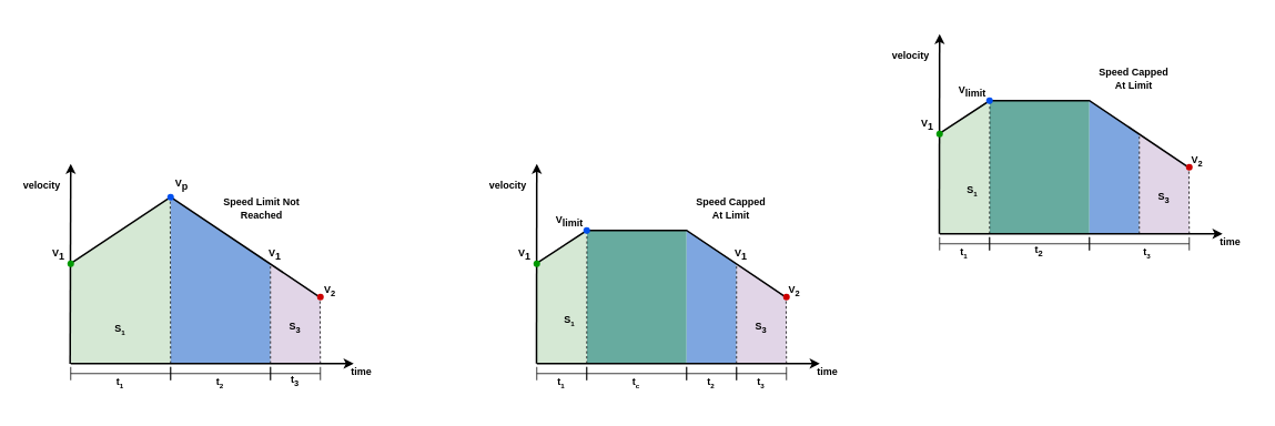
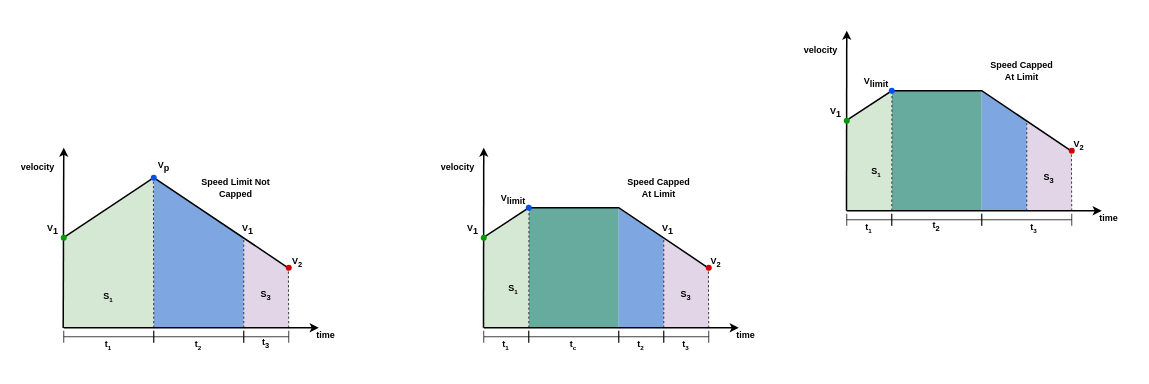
  <mxCell id="0" />
  <mxCell id="1" parent="0" />
  <mxCell id="2" value="" style="verticalLabelPosition=bottom;verticalAlign=top;html=1;shape=mxgraph.basic.polygon;polyCoords=[[1,0],[1,0.2],[1,0.25],[1,1],[0.75,1],[0.25,1],[0,1],[0,0]];polyline=0;strokeColor=none;fillColor=#67AB9F;" vertex="1" parent="1"><mxGeometry x="352" y="138" width="60" height="80" as="geometry" /></mxCell>
  <mxCell id="3" value="" style="verticalLabelPosition=bottom;verticalAlign=top;html=1;shape=mxgraph.basic.polygon;polyCoords=[[1,0],[1,0],[1,0.25],[1,1],[0.75,1],[0.25,1],[0,1],[0,0.4]];polyline=0;strokeColor=none;fillColor=#d5e8d4;" vertex="1" parent="1"><mxGeometry x="42" y="118" width="60" height="100" as="geometry" /></mxCell>
  <mxCell id="4" value="" style="verticalLabelPosition=bottom;verticalAlign=top;html=1;shape=mxgraph.basic.polygon;polyCoords=[[1,0],[1,0],[1,0.25],[1,1],[0.75,1],[0.25,1],[0,1],[0,0.4]];polyline=0;flipH=1;strokeColor=none;fillColor=#7EA6E0;" vertex="1" parent="1"><mxGeometry x="102" y="118" width="60" height="100" as="geometry" /></mxCell>
  <mxCell id="5" value="" style="verticalLabelPosition=bottom;verticalAlign=top;html=1;shape=mxgraph.basic.polygon;polyCoords=[[1,0],[1,0.4],[1,0.8],[1,1],[0.75,1],[0.25,1],[0,1],[0,0.33]];polyline=0;flipH=1;strokeColor=none;fillColor=#e1d5e7;" vertex="1" parent="1"><mxGeometry x="162" y="158" width="30" height="60" as="geometry" /></mxCell>
  <mxCell id="6" value="" style="endArrow=classic;html=1;rounded=0;exitX=-0.006;exitY=1.001;exitDx=0;exitDy=0;exitPerimeter=0;endSize=3;" edge="1" parent="1" source="3"><mxGeometry width="50" height="50" relative="1" as="geometry"><mxPoint x="142" y="188" as="sourcePoint" /><mxPoint x="42" y="98" as="targetPoint" /></mxGeometry></mxCell>
  <mxCell id="7" value="" style="endArrow=classic;html=1;rounded=0;endSize=3;" edge="1" parent="1"><mxGeometry width="50" height="50" relative="1" as="geometry"><mxPoint x="42" y="218" as="sourcePoint" /><mxPoint x="212" y="218" as="targetPoint" /></mxGeometry></mxCell>
  <mxCell id="8" value="" style="endArrow=none;html=1;rounded=0;exitX=-0.002;exitY=0.399;exitDx=0;exitDy=0;exitPerimeter=0;entryX=-0.002;entryY=0.339;entryDx=0;entryDy=0;entryPerimeter=0;" edge="1" parent="1" source="3" target="5"><mxGeometry width="50" height="50" relative="1" as="geometry"><mxPoint x="142" y="188" as="sourcePoint" /><mxPoint x="192" y="138" as="targetPoint" /><Array as="points"><mxPoint x="102" y="118" /></Array></mxGeometry></mxCell>
  <mxCell id="9" value="" style="endArrow=none;dashed=1;html=1;rounded=0;entryX=1.004;entryY=0;entryDx=0;entryDy=0;entryPerimeter=0;strokeWidth=0.5;" edge="1" parent="1" target="4"><mxGeometry width="50" height="50" relative="1" as="geometry"><mxPoint x="102" y="218" as="sourcePoint" /><mxPoint x="112" y="138" as="targetPoint" /></mxGeometry></mxCell>
  <mxCell id="10" value="" style="endArrow=none;dashed=1;html=1;rounded=0;strokeWidth=0.5;" edge="1" parent="1"><mxGeometry width="50" height="50" relative="1" as="geometry"><mxPoint x="162" y="218" as="sourcePoint" /><mxPoint x="162" y="158" as="targetPoint" /></mxGeometry></mxCell>
  <mxCell id="11" value="" style="endArrow=none;dashed=1;html=1;rounded=0;strokeWidth=0.5;entryX=0.008;entryY=0.334;entryDx=0;entryDy=0;entryPerimeter=0;" edge="1" parent="1" target="5"><mxGeometry width="50" height="50" relative="1" as="geometry"><mxPoint x="192" y="218" as="sourcePoint" /><mxPoint x="172" y="168" as="targetPoint" /></mxGeometry></mxCell>
  <mxCell id="12" value="V&lt;sub style=&quot;font-size: 6px;&quot;&gt;1&lt;/sub&gt;" style="text;html=1;align=center;verticalAlign=middle;whiteSpace=wrap;rounded=0;fontSize=6;fontStyle=1" vertex="1" parent="1"><mxGeometry x="30" y="148" width="10" height="10" as="geometry" /></mxCell>
  <mxCell id="13" value="" style="ellipse;whiteSpace=wrap;html=1;aspect=fixed;fillColor=#009900;fontColor=#ffffff;strokeColor=none;rotation=0;" vertex="1" parent="1"><mxGeometry x="40" y="156" width="4" height="4" as="geometry" /></mxCell>
  <mxCell id="14" value="" style="ellipse;whiteSpace=wrap;html=1;aspect=fixed;fillColor=#0050ef;fontColor=#ffffff;strokeColor=none;rotation=0;" vertex="1" parent="1"><mxGeometry x="100" y="116" width="4" height="4" as="geometry" /></mxCell>
  <mxCell id="15" value="" style="ellipse;whiteSpace=wrap;html=1;aspect=fixed;fillColor=#CC0000;fontColor=#ffffff;strokeColor=none;rotation=0;" vertex="1" parent="1"><mxGeometry x="190" y="176" width="4" height="4" as="geometry" /></mxCell>
  <mxCell id="16" value="V&lt;sub&gt;2&lt;/sub&gt;" style="text;html=1;align=center;verticalAlign=middle;whiteSpace=wrap;rounded=0;fontSize=6;fontStyle=1" vertex="1" parent="1"><mxGeometry x="193" y="170" width="10" height="10" as="geometry" /></mxCell>
  <mxCell id="17" value="V&lt;sub style=&quot;font-size: 6px;&quot;&gt;p&lt;/sub&gt;" style="text;html=1;align=center;verticalAlign=middle;whiteSpace=wrap;rounded=0;fontSize=6;fontStyle=1" vertex="1" parent="1"><mxGeometry x="104" y="106" width="10" height="10" as="geometry" /></mxCell>
  <mxCell id="18" value="time" style="text;html=1;align=center;verticalAlign=middle;whiteSpace=wrap;rounded=0;fontSize=6;fontStyle=1" vertex="1" parent="1"><mxGeometry x="212" y="218" width="10" height="10" as="geometry" /></mxCell>
  <mxCell id="19" value="velocity" style="text;html=1;align=center;verticalAlign=middle;whiteSpace=wrap;rounded=0;fontSize=6;fontStyle=1" vertex="1" parent="1"><mxGeometry x="20" y="106" width="10" height="10" as="geometry" /></mxCell>
  <mxCell id="20" value="&lt;span style=&quot;font-size: 6px;&quot;&gt;S&lt;sub&gt;3&lt;/sub&gt;&lt;/span&gt;" style="text;html=1;align=center;verticalAlign=middle;whiteSpace=wrap;rounded=0;fontSize=6;fontStyle=1" vertex="1" parent="1"><mxGeometry x="172" y="192" width="10" height="10" as="geometry" /></mxCell>
  <mxCell id="21" value="&lt;span style=&quot;font-size: 6px;&quot;&gt;S&lt;/span&gt;&lt;span style=&quot;font-size: 5px;&quot;&gt;&lt;sub&gt;1&lt;/sub&gt;&lt;/span&gt;" style="text;html=1;align=center;verticalAlign=middle;whiteSpace=wrap;rounded=0;fontSize=6;fontStyle=1" vertex="1" parent="1"><mxGeometry x="67" y="192" width="10" height="10" as="geometry" /></mxCell>
  <mxCell id="22" value="" style="verticalLabelPosition=bottom;verticalAlign=top;html=1;shape=mxgraph.basic.polygon;polyCoords=[[1,0],[1,0],[1,0.25],[1,1],[0.75,1],[0.25,1],[0,1],[0,0.25]];polyline=0;strokeColor=none;fillColor=#d5e8d4;" vertex="1" parent="1"><mxGeometry x="322" y="138" width="30" height="80" as="geometry" /></mxCell>
  <mxCell id="23" value="" style="verticalLabelPosition=bottom;verticalAlign=top;html=1;shape=mxgraph.basic.polygon;polyCoords=[[1,0],[1,0],[1,0.25],[1,1],[0.75,1],[0.25,1],[0,1],[0,0.25]];polyline=0;flipH=1;strokeColor=none;fillColor=#7EA6E0;" vertex="1" parent="1"><mxGeometry x="412" y="138" width="30" height="80" as="geometry" /></mxCell>
  <mxCell id="24" value="" style="verticalLabelPosition=bottom;verticalAlign=top;html=1;shape=mxgraph.basic.polygon;polyCoords=[[1,0],[1,0.4],[1,0.8],[1,1],[0.75,1],[0.25,1],[0,1],[0,0.33]];polyline=0;flipH=1;strokeColor=none;fillColor=#e1d5e7;" vertex="1" parent="1"><mxGeometry x="442" y="158" width="30" height="60" as="geometry" /></mxCell>
  <mxCell id="25" value="" style="endArrow=classic;html=1;rounded=0;exitX=-0.006;exitY=1.001;exitDx=0;exitDy=0;exitPerimeter=0;endSize=3;" edge="1" source="22" parent="1"><mxGeometry width="50" height="50" relative="1" as="geometry"><mxPoint x="422" y="188" as="sourcePoint" /><mxPoint x="322" y="98" as="targetPoint" /></mxGeometry></mxCell>
  <mxCell id="26" value="" style="endArrow=classic;html=1;rounded=0;endSize=3;" edge="1" parent="1"><mxGeometry width="50" height="50" relative="1" as="geometry"><mxPoint x="322" y="218" as="sourcePoint" /><mxPoint x="492" y="218" as="targetPoint" /></mxGeometry></mxCell>
  <mxCell id="27" value="" style="endArrow=none;html=1;rounded=0;exitX=0.476;exitY=0.452;exitDx=0;exitDy=0;entryX=-0.002;entryY=0.339;entryDx=0;entryDy=0;entryPerimeter=0;exitPerimeter=0;" edge="1" source="32" target="24" parent="1"><mxGeometry width="50" height="50" relative="1" as="geometry"><mxPoint x="422" y="188" as="sourcePoint" /><mxPoint x="472" y="138" as="targetPoint" /><Array as="points"><mxPoint x="352" y="138" /><mxPoint x="412" y="138" /></Array></mxGeometry></mxCell>
  <mxCell id="28" value="" style="endArrow=none;dashed=1;html=1;rounded=0;entryX=0.531;entryY=0.521;entryDx=0;entryDy=0;entryPerimeter=0;strokeWidth=0.5;" edge="1" target="33" parent="1"><mxGeometry width="50" height="50" relative="1" as="geometry"><mxPoint x="352" y="218" as="sourcePoint" /><mxPoint x="351.76" y="118" as="targetPoint" /></mxGeometry></mxCell>
  <mxCell id="29" value="" style="endArrow=none;dashed=1;html=1;rounded=0;strokeWidth=0.5;" edge="1" parent="1"><mxGeometry width="50" height="50" relative="1" as="geometry"><mxPoint x="442" y="218" as="sourcePoint" /><mxPoint x="442" y="158" as="targetPoint" /></mxGeometry></mxCell>
  <mxCell id="30" value="" style="endArrow=none;dashed=1;html=1;rounded=0;strokeWidth=0.5;entryX=0.008;entryY=0.334;entryDx=0;entryDy=0;entryPerimeter=0;" edge="1" target="24" parent="1"><mxGeometry width="50" height="50" relative="1" as="geometry"><mxPoint x="472" y="218" as="sourcePoint" /><mxPoint x="452" y="168" as="targetPoint" /></mxGeometry></mxCell>
  <mxCell id="31" value="V&lt;sub style=&quot;font-size: 6px;&quot;&gt;1&lt;/sub&gt;" style="text;html=1;align=center;verticalAlign=middle;whiteSpace=wrap;rounded=0;fontSize=6;fontStyle=1" vertex="1" parent="1"><mxGeometry x="310" y="148" width="10" height="10" as="geometry" /></mxCell>
  <mxCell id="32" value="" style="ellipse;whiteSpace=wrap;html=1;aspect=fixed;fillColor=#009900;fontColor=#ffffff;strokeColor=none;rotation=0;" vertex="1" parent="1"><mxGeometry x="320" y="156" width="4" height="4" as="geometry" /></mxCell>
  <mxCell id="33" value="" style="ellipse;whiteSpace=wrap;html=1;aspect=fixed;fillColor=#0050ef;fontColor=#ffffff;strokeColor=none;rotation=0;" vertex="1" parent="1"><mxGeometry x="350" y="136" width="4" height="4" as="geometry" /></mxCell>
  <mxCell id="34" value="" style="ellipse;whiteSpace=wrap;html=1;aspect=fixed;fillColor=#CC0000;fontColor=#ffffff;strokeColor=none;rotation=0;" vertex="1" parent="1"><mxGeometry x="470" y="176" width="4" height="4" as="geometry" /></mxCell>
  <mxCell id="35" value="V&lt;sub&gt;2&lt;/sub&gt;" style="text;html=1;align=center;verticalAlign=middle;whiteSpace=wrap;rounded=0;fontSize=6;fontStyle=1" vertex="1" parent="1"><mxGeometry x="472" y="170" width="10" height="10" as="geometry" /></mxCell>
  <mxCell id="36" value="V&lt;sub style=&quot;font-size: 6px;&quot;&gt;limit&lt;/sub&gt;" style="text;html=1;align=center;verticalAlign=middle;whiteSpace=wrap;rounded=0;fontSize=6;fontStyle=1" vertex="1" parent="1"><mxGeometry x="337" y="128" width="10" height="10" as="geometry" /></mxCell>
  <mxCell id="37" value="time" style="text;html=1;align=center;verticalAlign=middle;whiteSpace=wrap;rounded=0;fontSize=6;fontStyle=1" vertex="1" parent="1"><mxGeometry x="492" y="218" width="10" height="10" as="geometry" /></mxCell>
  <mxCell id="38" value="t&lt;span style=&quot;font-size: 5px;&quot;&gt;&lt;sub&gt;1&lt;/sub&gt;&lt;/span&gt;" style="text;html=1;align=center;verticalAlign=middle;whiteSpace=wrap;rounded=0;fontSize=6;fontStyle=1" vertex="1" parent="1"><mxGeometry x="332" y="224" width="10" height="10" as="geometry" /></mxCell>
  <mxCell id="39" value="velocity" style="text;html=1;align=center;verticalAlign=middle;whiteSpace=wrap;rounded=0;fontSize=6;fontStyle=1" vertex="1" parent="1"><mxGeometry x="300" y="106" width="10" height="10" as="geometry" /></mxCell>
  <mxCell id="40" value="&lt;span style=&quot;font-size: 6px;&quot;&gt;S&lt;sub&gt;3&lt;/sub&gt;&lt;/span&gt;" style="text;html=1;align=center;verticalAlign=middle;whiteSpace=wrap;rounded=0;fontSize=6;fontStyle=1" vertex="1" parent="1"><mxGeometry x="452" y="192" width="10" height="10" as="geometry" /></mxCell>
  <mxCell id="41" value="&lt;span style=&quot;font-size: 6px;&quot;&gt;S&lt;/span&gt;&lt;span style=&quot;font-size: 5px;&quot;&gt;&lt;sub&gt;1&lt;/sub&gt;&lt;/span&gt;" style="text;html=1;align=center;verticalAlign=middle;whiteSpace=wrap;rounded=0;fontSize=6;fontStyle=1" vertex="1" parent="1"><mxGeometry x="337" y="187" width="10" height="10" as="geometry" /></mxCell>
  <mxCell id="42" value="" style="shape=crossbar;whiteSpace=wrap;html=1;rounded=1;strokeWidth=0.5;" vertex="1" parent="1"><mxGeometry x="322" y="220" width="30" height="8" as="geometry" /></mxCell>
  <mxCell id="43" value="" style="shape=crossbar;whiteSpace=wrap;html=1;rounded=1;strokeWidth=0.5;" vertex="1" parent="1"><mxGeometry x="352" y="220" width="60" height="8" as="geometry" /></mxCell>
  <mxCell id="44" value="" style="shape=crossbar;whiteSpace=wrap;html=1;rounded=1;strokeWidth=0.5;" vertex="1" parent="1"><mxGeometry x="442" y="220" width="30" height="8" as="geometry" /></mxCell>
  <mxCell id="45" value="t&lt;span style=&quot;font-size: 5px;&quot;&gt;&lt;sub&gt;c&lt;/sub&gt;&lt;/span&gt;" style="text;html=1;align=center;verticalAlign=middle;whiteSpace=wrap;rounded=0;fontSize=6;fontStyle=1" vertex="1" parent="1"><mxGeometry x="377" y="224" width="10" height="10" as="geometry" /></mxCell>
  <mxCell id="46" value="t&lt;span style=&quot;font-size: 5px;&quot;&gt;&lt;sub&gt;3&lt;/sub&gt;&lt;/span&gt;" style="text;html=1;align=center;verticalAlign=middle;whiteSpace=wrap;rounded=0;fontSize=6;fontStyle=1" vertex="1" parent="1"><mxGeometry x="452" y="224" width="10" height="10" as="geometry" /></mxCell>
  <mxCell id="47" value="t&lt;span style=&quot;font-size: 5px;&quot;&gt;&lt;sub&gt;1&lt;/sub&gt;&lt;/span&gt;" style="text;html=1;align=center;verticalAlign=middle;whiteSpace=wrap;rounded=0;fontSize=6;fontStyle=1" vertex="1" parent="1"><mxGeometry x="67" y="224" width="10" height="10" as="geometry" /></mxCell>
  <mxCell id="48" value="" style="shape=crossbar;whiteSpace=wrap;html=1;rounded=1;strokeWidth=0.5;" vertex="1" parent="1"><mxGeometry x="42" y="220" width="60" height="8" as="geometry" /></mxCell>
  <mxCell id="49" value="t&lt;sub&gt;3&lt;/sub&gt;" style="text;html=1;align=center;verticalAlign=middle;whiteSpace=wrap;rounded=0;fontSize=6;fontStyle=1" vertex="1" parent="1"><mxGeometry x="172" y="224" width="10" height="10" as="geometry" /></mxCell>
  <mxCell id="50" value="" style="shape=crossbar;whiteSpace=wrap;html=1;rounded=1;strokeWidth=0.5;" vertex="1" parent="1"><mxGeometry x="162" y="220" width="30" height="8" as="geometry" /></mxCell>
- <mxCell id="51" value="Speed Limit Not Reached" style="text;html=1;align=center;verticalAlign=middle;whiteSpace=wrap;rounded=0;fontSize=6;fontStyle=1" vertex="1" parent="1"><mxGeometry x="122" y="120" width="70" height="10" as="geometry" /></mxCell>
+ <mxCell id="51" value="Speed Limit Not Capped" style="text;html=1;align=center;verticalAlign=middle;whiteSpace=wrap;rounded=0;fontSize=6;fontStyle=1" vertex="1" parent="1"><mxGeometry x="122" y="120" width="70" height="10" as="geometry" /></mxCell>
  <mxCell id="52" value="Speed Capped&lt;br&gt;At Limit" style="text;html=1;align=center;verticalAlign=middle;whiteSpace=wrap;rounded=0;fontSize=6;fontStyle=1" vertex="1" parent="1"><mxGeometry x="404" y="120" width="70" height="10" as="geometry" /></mxCell>
  <mxCell id="53" value="" style="verticalLabelPosition=bottom;verticalAlign=top;html=1;shape=mxgraph.basic.polygon;polyCoords=[[1,0],[1,0.2],[1,0.25],[1,1],[0.75,1],[0.25,1],[0,1],[0,0]];polyline=0;strokeColor=none;fillColor=#67AB9F;" vertex="1" parent="1"><mxGeometry x="594" y="60" width="60" height="80" as="geometry" /></mxCell>
  <mxCell id="54" value="" style="verticalLabelPosition=bottom;verticalAlign=top;html=1;shape=mxgraph.basic.polygon;polyCoords=[[1,0],[1,0],[1,0.25],[1,1],[0.75,1],[0.25,1],[0,1],[0,0.25]];polyline=0;strokeColor=none;fillColor=#d5e8d4;" vertex="1" parent="1"><mxGeometry x="564" y="60" width="30" height="80" as="geometry" /></mxCell>
  <mxCell id="55" value="" style="verticalLabelPosition=bottom;verticalAlign=top;html=1;shape=mxgraph.basic.polygon;polyCoords=[[1,0],[1,0],[1,0.25],[1,1],[0.75,1],[0.25,1],[0,1],[0,0.25]];polyline=0;flipH=1;strokeColor=none;fillColor=#7EA6E0;" vertex="1" parent="1"><mxGeometry x="654" y="60" width="30" height="80" as="geometry" /></mxCell>
  <mxCell id="56" value="" style="verticalLabelPosition=bottom;verticalAlign=top;html=1;shape=mxgraph.basic.polygon;polyCoords=[[1,0],[1,0.4],[1,0.8],[1,1],[0.75,1],[0.25,1],[0,1],[0,0.33]];polyline=0;flipH=1;strokeColor=none;fillColor=#e1d5e7;" vertex="1" parent="1"><mxGeometry x="684" y="80" width="30" height="60" as="geometry" /></mxCell>
  <mxCell id="57" value="" style="endArrow=classic;html=1;rounded=0;exitX=-0.006;exitY=1.001;exitDx=0;exitDy=0;exitPerimeter=0;endSize=3;" edge="1" source="54" parent="1"><mxGeometry width="50" height="50" relative="1" as="geometry"><mxPoint x="664" y="110" as="sourcePoint" /><mxPoint x="564" y="20" as="targetPoint" /></mxGeometry></mxCell>
  <mxCell id="58" value="" style="endArrow=classic;html=1;rounded=0;endSize=3;" edge="1" parent="1"><mxGeometry width="50" height="50" relative="1" as="geometry"><mxPoint x="564" y="140" as="sourcePoint" /><mxPoint x="734" y="140" as="targetPoint" /></mxGeometry></mxCell>
  <mxCell id="59" value="" style="endArrow=none;html=1;rounded=0;exitX=0.476;exitY=0.452;exitDx=0;exitDy=0;entryX=-0.002;entryY=0.339;entryDx=0;entryDy=0;entryPerimeter=0;exitPerimeter=0;" edge="1" source="64" target="56" parent="1"><mxGeometry width="50" height="50" relative="1" as="geometry"><mxPoint x="664" y="110" as="sourcePoint" /><mxPoint x="714" y="60" as="targetPoint" /><Array as="points"><mxPoint x="594" y="60" /><mxPoint x="654" y="60" /></Array></mxGeometry></mxCell>
  <mxCell id="60" value="" style="endArrow=none;dashed=1;html=1;rounded=0;entryX=0.531;entryY=0.521;entryDx=0;entryDy=0;entryPerimeter=0;strokeWidth=0.5;" edge="1" target="65" parent="1"><mxGeometry width="50" height="50" relative="1" as="geometry"><mxPoint x="594" y="140" as="sourcePoint" /><mxPoint x="593.76" y="40" as="targetPoint" /></mxGeometry></mxCell>
  <mxCell id="61" value="" style="endArrow=none;dashed=1;html=1;rounded=0;strokeWidth=0.5;" edge="1" parent="1"><mxGeometry width="50" height="50" relative="1" as="geometry"><mxPoint x="684" y="140" as="sourcePoint" /><mxPoint x="684" y="80" as="targetPoint" /></mxGeometry></mxCell>
  <mxCell id="62" value="" style="endArrow=none;dashed=1;html=1;rounded=0;strokeWidth=0.5;entryX=0.008;entryY=0.334;entryDx=0;entryDy=0;entryPerimeter=0;" edge="1" target="56" parent="1"><mxGeometry width="50" height="50" relative="1" as="geometry"><mxPoint x="714" y="140" as="sourcePoint" /><mxPoint x="694" y="90" as="targetPoint" /></mxGeometry></mxCell>
  <mxCell id="63" value="V&lt;sub style=&quot;font-size: 6px;&quot;&gt;1&lt;/sub&gt;" style="text;html=1;align=center;verticalAlign=middle;whiteSpace=wrap;rounded=0;fontSize=6;fontStyle=1" vertex="1" parent="1"><mxGeometry x="552" y="70" width="10" height="10" as="geometry" /></mxCell>
  <mxCell id="64" value="" style="ellipse;whiteSpace=wrap;html=1;aspect=fixed;fillColor=#009900;fontColor=#ffffff;strokeColor=none;rotation=0;" vertex="1" parent="1"><mxGeometry x="562" y="78" width="4" height="4" as="geometry" /></mxCell>
  <mxCell id="65" value="" style="ellipse;whiteSpace=wrap;html=1;aspect=fixed;fillColor=#0050ef;fontColor=#ffffff;strokeColor=none;rotation=0;" vertex="1" parent="1"><mxGeometry x="592" y="58" width="4" height="4" as="geometry" /></mxCell>
  <mxCell id="66" value="" style="ellipse;whiteSpace=wrap;html=1;aspect=fixed;fillColor=#CC0000;fontColor=#ffffff;strokeColor=none;rotation=0;" vertex="1" parent="1"><mxGeometry x="712" y="98" width="4" height="4" as="geometry" /></mxCell>
  <mxCell id="67" value="V&lt;sub&gt;2&lt;/sub&gt;" style="text;html=1;align=center;verticalAlign=middle;whiteSpace=wrap;rounded=0;fontSize=6;fontStyle=1" vertex="1" parent="1"><mxGeometry x="714" y="92" width="10" height="10" as="geometry" /></mxCell>
  <mxCell id="68" value="V&lt;sub style=&quot;font-size: 6px;&quot;&gt;limit&lt;/sub&gt;" style="text;html=1;align=center;verticalAlign=middle;whiteSpace=wrap;rounded=0;fontSize=6;fontStyle=1" vertex="1" parent="1"><mxGeometry x="579" y="50" width="10" height="10" as="geometry" /></mxCell>
  <mxCell id="69" value="time" style="text;html=1;align=center;verticalAlign=middle;whiteSpace=wrap;rounded=0;fontSize=6;fontStyle=1" vertex="1" parent="1"><mxGeometry x="734" y="140" width="10" height="10" as="geometry" /></mxCell>
  <mxCell id="70" value="t&lt;span style=&quot;font-size: 5px;&quot;&gt;&lt;sub&gt;1&lt;/sub&gt;&lt;/span&gt;" style="text;html=1;align=center;verticalAlign=middle;whiteSpace=wrap;rounded=0;fontSize=6;fontStyle=1" vertex="1" parent="1"><mxGeometry x="574" y="146" width="10" height="10" as="geometry" /></mxCell>
  <mxCell id="71" value="velocity" style="text;html=1;align=center;verticalAlign=middle;whiteSpace=wrap;rounded=0;fontSize=6;fontStyle=1" vertex="1" parent="1"><mxGeometry x="542" y="28" width="10" height="10" as="geometry" /></mxCell>
  <mxCell id="72" value="&lt;span style=&quot;font-size: 6px;&quot;&gt;S&lt;sub&gt;3&lt;/sub&gt;&lt;/span&gt;" style="text;html=1;align=center;verticalAlign=middle;whiteSpace=wrap;rounded=0;fontSize=6;fontStyle=1" vertex="1" parent="1"><mxGeometry x="694" y="114" width="10" height="10" as="geometry" /></mxCell>
  <mxCell id="73" value="&lt;span style=&quot;font-size: 6px;&quot;&gt;S&lt;/span&gt;&lt;span style=&quot;font-size: 5px;&quot;&gt;&lt;sub&gt;1&lt;/sub&gt;&lt;/span&gt;" style="text;html=1;align=center;verticalAlign=middle;whiteSpace=wrap;rounded=0;fontSize=6;fontStyle=1" vertex="1" parent="1"><mxGeometry x="579" y="109" width="10" height="10" as="geometry" /></mxCell>
  <mxCell id="74" value="" style="shape=crossbar;whiteSpace=wrap;html=1;rounded=1;strokeWidth=0.5;" vertex="1" parent="1"><mxGeometry x="564" y="142" width="30" height="8" as="geometry" /></mxCell>
  <mxCell id="75" value="" style="shape=crossbar;whiteSpace=wrap;html=1;rounded=1;strokeWidth=0.5;" vertex="1" parent="1"><mxGeometry x="594" y="142" width="60" height="8" as="geometry" /></mxCell>
  <mxCell id="76" value="" style="shape=crossbar;whiteSpace=wrap;html=1;rounded=1;strokeWidth=0.5;" vertex="1" parent="1"><mxGeometry x="654" y="142" width="60" height="8" as="geometry" /></mxCell>
  <mxCell id="77" value="t&lt;font style=&quot;font-size: 6px;&quot;&gt;&lt;sub&gt;2&lt;/sub&gt;&lt;/font&gt;" style="text;html=1;align=center;verticalAlign=middle;whiteSpace=wrap;rounded=0;fontSize=6;fontStyle=1" vertex="1" parent="1"><mxGeometry x="619" y="146" width="10" height="10" as="geometry" /></mxCell>
  <mxCell id="78" value="t&lt;span style=&quot;font-size: 5px;&quot;&gt;&lt;sub&gt;3&lt;/sub&gt;&lt;/span&gt;" style="text;html=1;align=center;verticalAlign=middle;whiteSpace=wrap;rounded=0;fontSize=6;fontStyle=1" vertex="1" parent="1"><mxGeometry x="684" y="146" width="10" height="10" as="geometry" /></mxCell>
  <mxCell id="79" value="Speed Capped&lt;br&gt;At Limit" style="text;html=1;align=center;verticalAlign=middle;whiteSpace=wrap;rounded=0;fontSize=6;fontStyle=1" vertex="1" parent="1"><mxGeometry x="646" y="42" width="70" height="10" as="geometry" /></mxCell>
  <mxCell id="80" value="t&lt;span style=&quot;font-size: 5px;&quot;&gt;&lt;sub&gt;2&lt;/sub&gt;&lt;/span&gt;" style="text;html=1;align=center;verticalAlign=middle;whiteSpace=wrap;rounded=0;fontSize=6;fontStyle=1" vertex="1" parent="1"><mxGeometry x="422" y="224" width="10" height="10" as="geometry" /></mxCell>
  <mxCell id="81" value="" style="shape=crossbar;whiteSpace=wrap;html=1;rounded=1;strokeWidth=0.5;" vertex="1" parent="1"><mxGeometry x="412" y="220" width="30" height="8" as="geometry" /></mxCell>
  <mxCell id="82" value="t&lt;span style=&quot;font-size: 5px;&quot;&gt;&lt;sub&gt;2&lt;/sub&gt;&lt;/span&gt;" style="text;html=1;align=center;verticalAlign=middle;whiteSpace=wrap;rounded=0;fontSize=6;fontStyle=1" vertex="1" parent="1"><mxGeometry x="127" y="224" width="10" height="10" as="geometry" /></mxCell>
  <mxCell id="83" value="" style="shape=crossbar;whiteSpace=wrap;html=1;rounded=1;strokeWidth=0.5;" vertex="1" parent="1"><mxGeometry x="102" y="220" width="60" height="8" as="geometry" /></mxCell>
  <mxCell id="84" value="V&lt;sub style=&quot;font-size: 6px;&quot;&gt;1&lt;/sub&gt;" style="text;html=1;align=center;verticalAlign=middle;whiteSpace=wrap;rounded=0;fontSize=6;fontStyle=1" vertex="1" parent="1"><mxGeometry x="160" y="148" width="10" height="10" as="geometry" /></mxCell>
  <mxCell id="85" value="V&lt;sub style=&quot;font-size: 6px;&quot;&gt;1&lt;/sub&gt;" style="text;html=1;align=center;verticalAlign=middle;whiteSpace=wrap;rounded=0;fontSize=6;fontStyle=1" vertex="1" parent="1"><mxGeometry x="440" y="148" width="10" height="10" as="geometry" /></mxCell>
